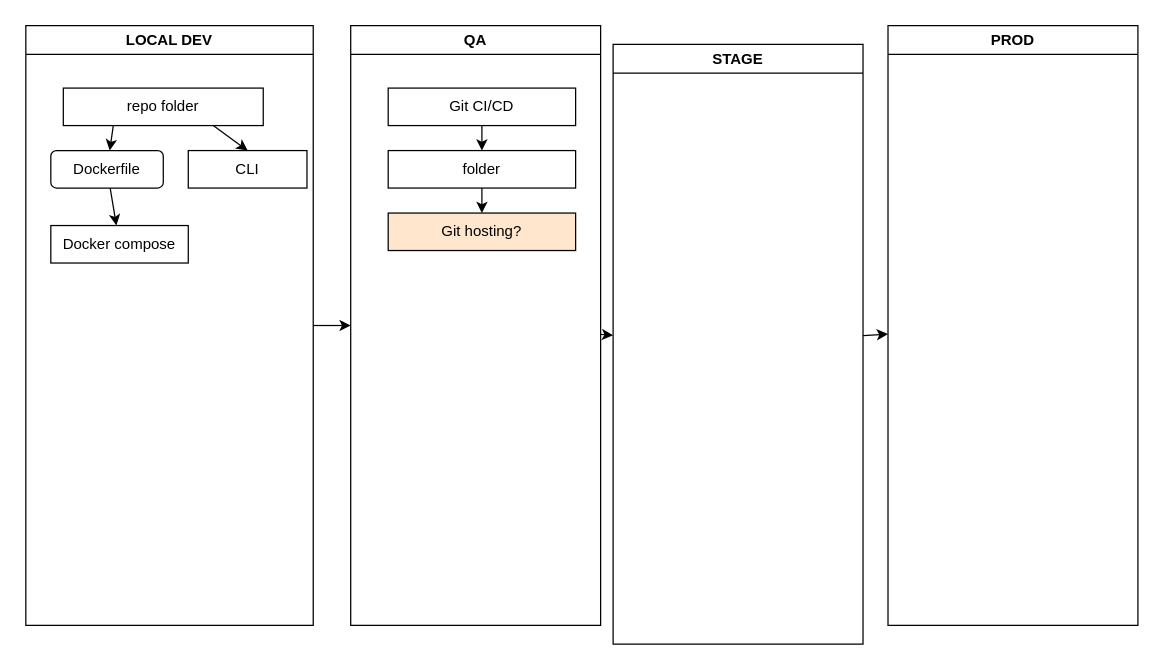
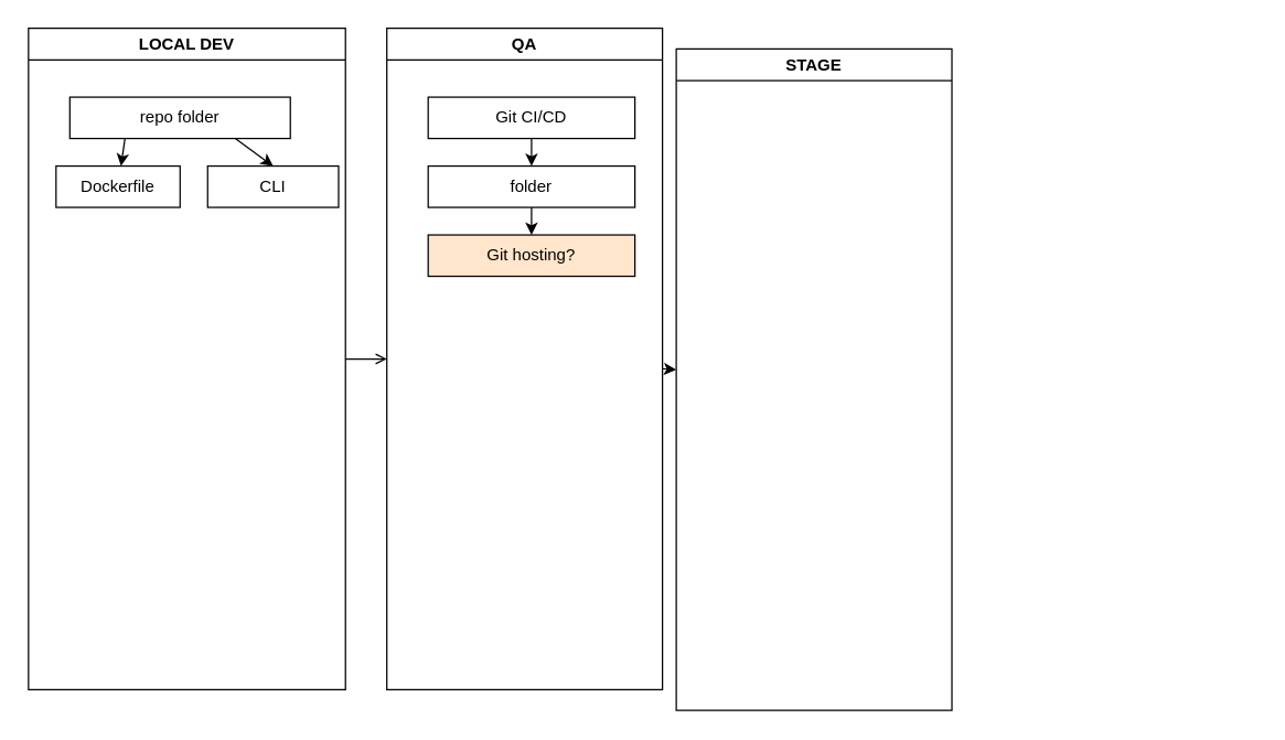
  <mxCell id="0" />
  <mxCell id="1" parent="0" />
- <mxCell id="2" value="" style="edgeStyle=none;html=1;" parent="1" source="3" target="12" edge="1"><mxGeometry relative="1" as="geometry" /></mxCell>
+ <mxCell id="2" value="" style="edgeStyle=none;html=1;endArrow=open;" parent="1" source="3" target="12" edge="1"><mxGeometry relative="1" as="geometry" /></mxCell>
  <mxCell id="3" value="LOCAL DEV" style="swimlane;whiteSpace=wrap;html=1;" parent="1" vertex="1"><mxGeometry y="20" width="230" height="480" as="geometry" x="20" /></mxCell>
  <mxCell id="4" value="" style="edgeStyle=none;html=1;exitX=0.25;exitY=1;exitDx=0;exitDy=0;" edge="1" parent="3" source="6" target="8"><mxGeometry relative="1" as="geometry" /></mxCell>
  <mxCell id="5" style="edgeStyle=none;html=1;entryX=0.5;entryY=0;entryDx=0;entryDy=0;exitX=0.75;exitY=1;exitDx=0;exitDy=0;" edge="1" parent="3" source="6" target="9"><mxGeometry relative="1" as="geometry" /></mxCell>
  <mxCell id="6" value="repo folder" style="whiteSpace=wrap;html=1;" vertex="1" parent="3"><mxGeometry x="30" y="50" width="160" height="30" as="geometry" /></mxCell>
- <mxCell id="7" value="" style="edgeStyle=none;html=1;" edge="1" parent="3" source="8" target="10"><mxGeometry relative="1" as="geometry" /></mxCell>
- <mxCell id="8" value="Dockerfile" style="whiteSpace=wrap;html=1;rounded=1;" vertex="1" parent="3"><mxGeometry x="20" y="100" width="90" height="30" as="geometry" /></mxCell>
+ <mxCell id="8" value="Dockerfile" style="whiteSpace=wrap;html=1;" vertex="1" parent="3"><mxGeometry x="20" y="100" width="90" height="30" as="geometry" /></mxCell>
  <mxCell id="9" value="CLI" style="whiteSpace=wrap;html=1;" vertex="1" parent="3"><mxGeometry x="130" y="100" width="95" height="30" as="geometry" /></mxCell>
- <mxCell id="10" value="Docker compose" style="whiteSpace=wrap;html=1;" vertex="1" parent="3"><mxGeometry x="20" y="160" width="110" height="30" as="geometry" /></mxCell>
  <mxCell id="11" value="" style="edgeStyle=none;html=1;" parent="1" source="12" target="19" edge="1"><mxGeometry relative="1" as="geometry" /></mxCell>
  <mxCell id="12" value="QA" style="swimlane;whiteSpace=wrap;html=1;" parent="1" vertex="1"><mxGeometry x="280" y="20" width="200" height="480" as="geometry"><mxRectangle x="260" y="100" width="60" height="30" as="alternateBounds" /></mxGeometry></mxCell>
  <mxCell id="13" value="" style="edgeStyle=none;html=1;" edge="1" parent="12" source="14" target="16"><mxGeometry relative="1" as="geometry" /></mxCell>
  <mxCell id="14" value="Git CI/CD" style="whiteSpace=wrap;html=1;" vertex="1" parent="12"><mxGeometry x="30" y="50" width="150" height="30" as="geometry" /></mxCell>
  <mxCell id="15" value="" style="edgeStyle=none;html=1;" edge="1" parent="12" source="16" target="17"><mxGeometry relative="1" as="geometry" /></mxCell>
  <mxCell id="16" value="folder" style="whiteSpace=wrap;html=1;" vertex="1" parent="12"><mxGeometry x="30" y="100" width="150" height="30" as="geometry" /></mxCell>
  <mxCell id="17" value="Git hosting?" style="whiteSpace=wrap;html=1;fillColor=#ffe6cc;" vertex="1" parent="12"><mxGeometry x="30" y="150" width="150" height="30" as="geometry" /></mxCell>
- <mxCell id="18" value="" style="edgeStyle=none;html=1;" parent="1" source="19" target="20" edge="1"><mxGeometry relative="1" as="geometry" /></mxCell>
  <mxCell id="19" value="STAGE" style="swimlane;whiteSpace=wrap;html=1;" parent="1" vertex="1"><mxGeometry x="490" y="35" width="200" height="480" as="geometry" /></mxCell>
- <mxCell id="20" value="PROD" style="swimlane;whiteSpace=wrap;html=1;" parent="1" vertex="1"><mxGeometry x="710" y="20" width="200" height="480" as="geometry" /></mxCell>
